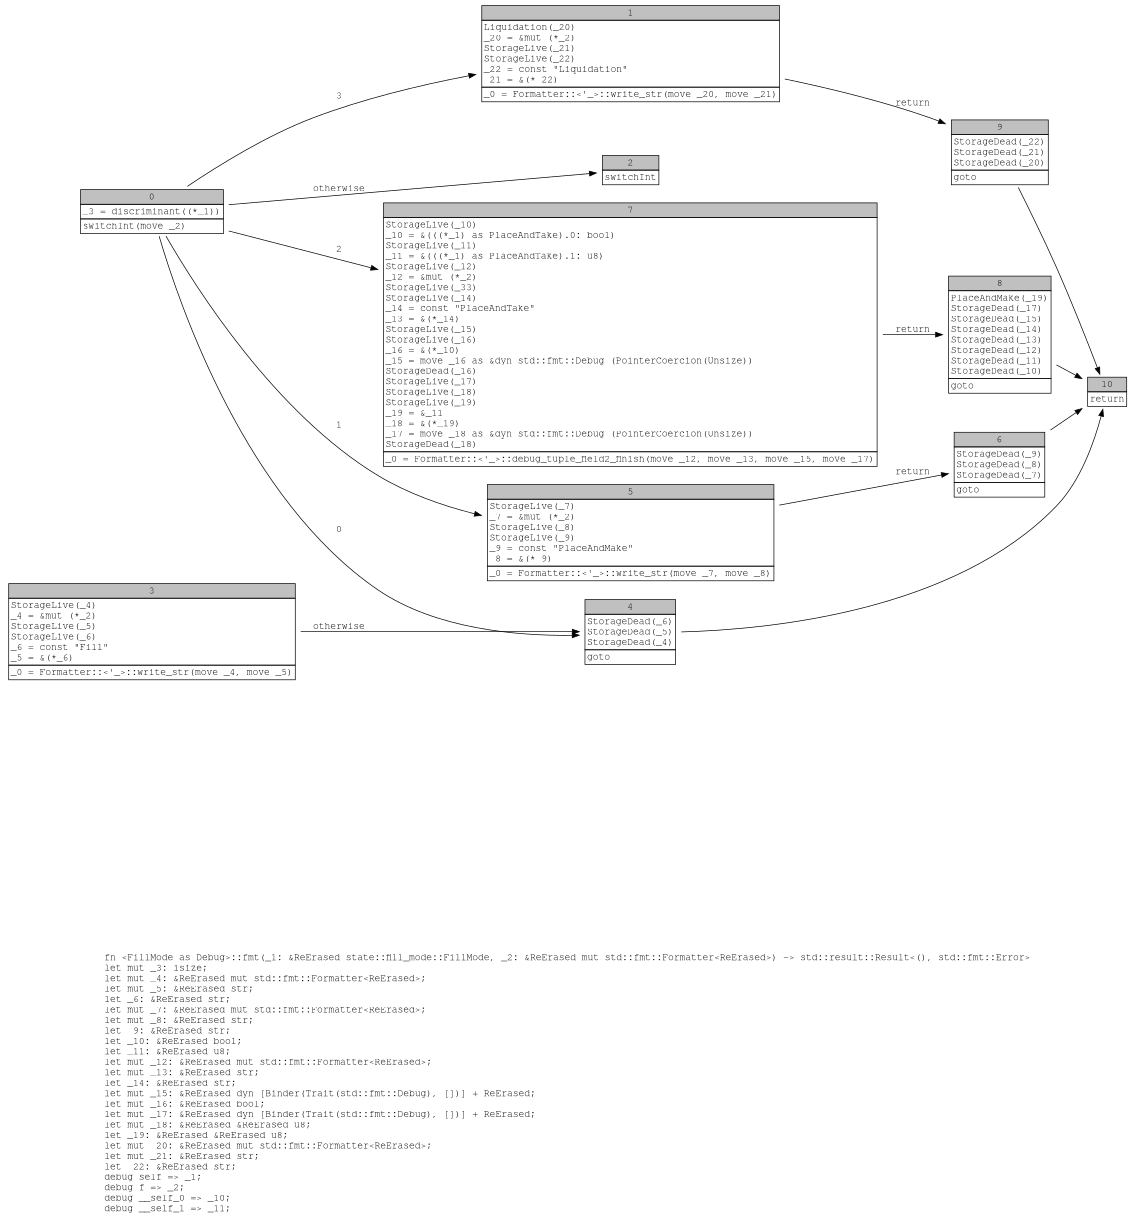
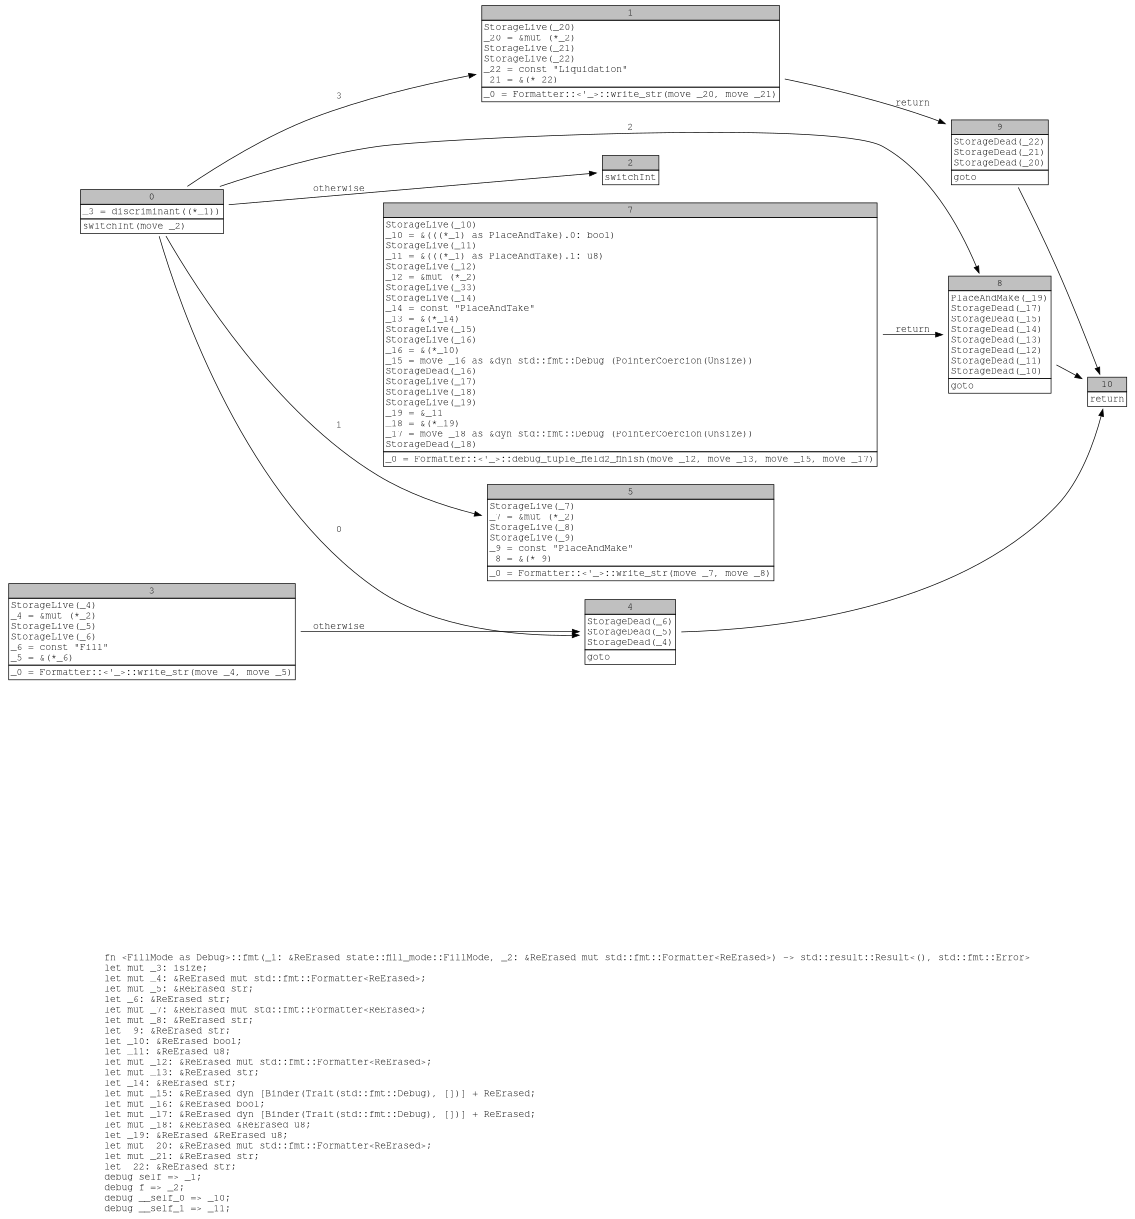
  digraph {
    fontname="Courier, monospace"
    label=<fn &lt;FillMode as Debug&gt;::fmt(_1: &amp;ReErased state::fill_mode::FillMode, _2: &amp;ReErased mut std::fmt::Formatter&lt;ReErased&gt;) -&gt; std::result::Result&lt;(), std::fmt::Error&gt;<br align="left"/>let mut _3: isize;<br align="left"/>let mut _4: &amp;ReErased mut std::fmt::Formatter&lt;ReErased&gt;;<br align="left"/>let mut _5: &amp;ReErased str;<br align="left"/>let _6: &amp;ReErased str;<br align="left"/>let mut _7: &amp;ReErased mut std::fmt::Formatter&lt;ReErased&gt;;<br align="left"/>let mut _8: &amp;ReErased str;<br align="left"/>let _9: &amp;ReErased str;<br align="left"/>let _10: &amp;ReErased bool;<br align="left"/>let _11: &amp;ReErased u8;<br align="left"/>let mut _12: &amp;ReErased mut std::fmt::Formatter&lt;ReErased&gt;;<br align="left"/>let mut _13: &amp;ReErased str;<br align="left"/>let _14: &amp;ReErased str;<br align="left"/>let mut _15: &amp;ReErased dyn [Binder(Trait(std::fmt::Debug), [])] + ReErased;<br align="left"/>let mut _16: &amp;ReErased bool;<br align="left"/>let mut _17: &amp;ReErased dyn [Binder(Trait(std::fmt::Debug), [])] + ReErased;<br align="left"/>let mut _18: &amp;ReErased &amp;ReErased u8;<br align="left"/>let _19: &amp;ReErased &amp;ReErased u8;<br align="left"/>let mut _20: &amp;ReErased mut std::fmt::Formatter&lt;ReErased&gt;;<br align="left"/>let mut _21: &amp;ReErased str;<br align="left"/>let _22: &amp;ReErased str;<br align="left"/>debug self =&gt; _1;<br align="left"/>debug f =&gt; _2;<br align="left"/>debug __self_0 =&gt; _10;<br align="left"/>debug __self_1 =&gt; _11;<br align="left"/>>
    rankdir=LR
    node [fontname="Courier, monospace" shape=none]
    edge [fontname="Courier, monospace"]
    n1 [label=<<table border="0" cellborder="1" cellspacing="0"><tr><td bgcolor="gray" align="center" colspan="1">0</td></tr><tr><td align="left" balign="left">_3 = discriminant((*_1))<br/></td></tr><tr><td align="left">switchInt(move _2)</td></tr></table>>]
-   n2 [label=<<table border="0" cellborder="1" cellspacing="0"><tr><td bgcolor="gray" align="center" colspan="1">1</td></tr><tr><td align="left" balign="left">Liquidation(_20)<br/>_20 = &amp;mut (*_2)<br/>StorageLive(_21)<br/>StorageLive(_22)<br/>_22 = const &quot;Liquidation&quot;<br/>_21 = &amp;(*_22)<br/></td></tr><tr><td align="left">_0 = Formatter::&lt;'_&gt;::write_str(move _20, move _21)</td></tr></table>>]
+   n2 [label=<<table border="0" cellborder="1" cellspacing="0"><tr><td bgcolor="gray" align="center" colspan="1">1</td></tr><tr><td align="left" balign="left">StorageLive(_20)<br/>_20 = &amp;mut (*_2)<br/>StorageLive(_21)<br/>StorageLive(_22)<br/>_22 = const &quot;Liquidation&quot;<br/>_21 = &amp;(*_22)<br/></td></tr><tr><td align="left">_0 = Formatter::&lt;'_&gt;::write_str(move _20, move _21)</td></tr></table>>]
    n3 [label=<<table border="0" cellborder="1" cellspacing="0"><tr><td bgcolor="gray" align="center" colspan="1">2</td></tr><tr><td align="left">switchInt</td></tr></table>>]
    n4 [label=<<table border="0" cellborder="1" cellspacing="0"><tr><td bgcolor="gray" align="center" colspan="1">5</td></tr><tr><td align="left" balign="left">StorageLive(_7)<br/>_7 = &amp;mut (*_2)<br/>StorageLive(_8)<br/>StorageLive(_9)<br/>_9 = const &quot;PlaceAndMake&quot;<br/>_8 = &amp;(*_9)<br/></td></tr><tr><td align="left">_0 = Formatter::&lt;'_&gt;::write_str(move _7, move _8)</td></tr></table>>]
    n5 [label=<<table border="0" cellborder="1" cellspacing="0"><tr><td bgcolor="gray" align="center" colspan="1">7</td></tr><tr><td align="left" balign="left">StorageLive(_10)<br/>_10 = &amp;(((*_1) as PlaceAndTake).0: bool)<br/>StorageLive(_11)<br/>_11 = &amp;(((*_1) as PlaceAndTake).1: u8)<br/>StorageLive(_12)<br/>_12 = &amp;mut (*_2)<br/>StorageLive(_33)<br/>StorageLive(_14)<br/>_14 = const &quot;PlaceAndTake&quot;<br/>_13 = &amp;(*_14)<br/>StorageLive(_15)<br/>StorageLive(_16)<br/>_16 = &amp;(*_10)<br/>_15 = move _16 as &amp;dyn std::fmt::Debug (PointerCoercion(Unsize))<br/>StorageDead(_16)<br/>StorageLive(_17)<br/>StorageLive(_18)<br/>StorageLive(_19)<br/>_19 = &amp;_11<br/>_18 = &amp;(*_19)<br/>_17 = move _18 as &amp;dyn std::fmt::Debug (PointerCoercion(Unsize))<br/>StorageDead(_18)<br/></td></tr><tr><td align="left">_0 = Formatter::&lt;'_&gt;::debug_tuple_field2_finish(move _12, move _13, move _15, move _17)</td></tr></table>>]
    n6 [label=<<table border="0" cellborder="1" cellspacing="0"><tr><td bgcolor="gray" align="center" colspan="1">4</td></tr><tr><td align="left" balign="left">StorageDead(_6)<br/>StorageDead(_5)<br/>StorageDead(_4)<br/></td></tr><tr><td align="left">goto</td></tr></table>>]
    n7 [label=<<table border="0" cellborder="1" cellspacing="0"><tr><td bgcolor="gray" align="center" colspan="1">9</td></tr><tr><td align="left" balign="left">StorageDead(_22)<br/>StorageDead(_21)<br/>StorageDead(_20)<br/></td></tr><tr><td align="left">goto</td></tr></table>>]
    n8 [label=<<table border="0" cellborder="1" cellspacing="0"><tr><td bgcolor="gray" align="center" colspan="1">3</td></tr><tr><td align="left" balign="left">StorageLive(_4)<br/>_4 = &amp;mut (*_2)<br/>StorageLive(_5)<br/>StorageLive(_6)<br/>_6 = const &quot;Fill&quot;<br/>_5 = &amp;(*_6)<br/></td></tr><tr><td align="left">_0 = Formatter::&lt;'_&gt;::write_str(move _4, move _5)</td></tr></table>>]
-   n9 [label=<<table border="0" cellborder="1" cellspacing="0"><tr><td bgcolor="gray" align="center" colspan="1">6</td></tr><tr><td align="left" balign="left">StorageDead(_9)<br/>StorageDead(_8)<br/>StorageDead(_7)<br/></td></tr><tr><td align="left">goto</td></tr></table>>]
    n10 [label=<<table border="0" cellborder="1" cellspacing="0"><tr><td bgcolor="gray" align="center" colspan="1">8</td></tr><tr><td align="left" balign="left">PlaceAndMake(_19)<br/>StorageDead(_17)<br/>StorageDead(_15)<br/>StorageDead(_14)<br/>StorageDead(_13)<br/>StorageDead(_12)<br/>StorageDead(_11)<br/>StorageDead(_10)<br/></td></tr><tr><td align="left">goto</td></tr></table>>]
    n11 [label=<<table border="0" cellborder="1" cellspacing="0"><tr><td bgcolor="gray" align="center" colspan="1">10</td></tr><tr><td align="left">return</td></tr></table>>]
    n1 -> n2 [label=3]
    n1 -> n3 [label=otherwise]
    n1 -> n4 [label=1]
-   n1 -> n5 [label=2]
+   n1 -> n10 [label=2]
    n1 -> n6 [label=0]
    n2 -> n7 [label=return]
-   n4 -> n9 [label=return]
    n5 -> n10 [label=return]
    n6 -> n11
    n7 -> n11
    n8 -> n6 [label=otherwise]
-   n9 -> n11
    n10 -> n11
  }
